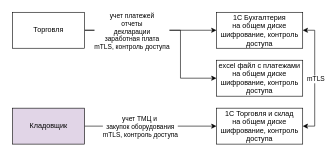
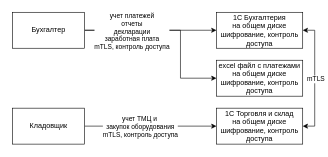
  <mxCell id="0" />
  <mxCell id="1" parent="0" />
  <mxCell id="2" style="edgeStyle=orthogonalEdgeStyle;rounded=0;orthogonalLoop=1;jettySize=auto;html=1;entryX=0;entryY=0.5;entryDx=0;entryDy=0;" parent="1" source="5" target="6" edge="1"><mxGeometry relative="1" as="geometry"><Array as="points"><mxPoint x="300" y="50" /><mxPoint x="300" y="130" /></Array></mxGeometry></mxCell>
  <mxCell id="3" style="edgeStyle=orthogonalEdgeStyle;rounded=0;orthogonalLoop=1;jettySize=auto;html=1;" parent="1" source="5" target="9" edge="1"><mxGeometry relative="1" as="geometry" /></mxCell>
  <mxCell id="4" value="&lt;div&gt;учет платежей&lt;/div&gt;отчеты&lt;div&gt;декларации&lt;/div&gt;&lt;div&gt;заработная плата&lt;/div&gt;&lt;div&gt;mTLS, контроль доступа&lt;/div&gt;" style="edgeLabel;html=1;align=center;verticalAlign=middle;resizable=0;points=[];" parent="3" vertex="1" connectable="0"><mxGeometry x="-0.821" y="-1" relative="1" as="geometry"><mxPoint x="58" as="offset" /></mxGeometry></mxCell>
- <mxCell id="5" value="Торговля" style="rounded=0;whiteSpace=wrap;html=1;" parent="1" vertex="1"><mxGeometry x="20" y="20" width="120" height="60" as="geometry" /></mxCell>
+ <mxCell id="5" value="Бухгалтер" style="rounded=0;whiteSpace=wrap;html=1;" parent="1" vertex="1"><mxGeometry x="20" y="20" width="120" height="60" as="geometry" /></mxCell>
  <mxCell id="6" value="&lt;div&gt;&lt;span style=&quot;background-color: transparent; color: light-dark(rgb(0, 0, 0), rgb(255, 255, 255));&quot;&gt;excel файл с платежами&lt;/span&gt;&lt;/div&gt;&lt;div&gt;&lt;span style=&quot;background-color: transparent; color: light-dark(rgb(0, 0, 0), rgb(255, 255, 255));&quot;&gt;на общем диске&lt;/span&gt;&lt;/div&gt;&lt;div&gt;&lt;span style=&quot;background-color: transparent; color: light-dark(rgb(0, 0, 0), rgb(255, 255, 255));&quot;&gt;шифрование, контроль доступа&lt;/span&gt;&lt;/div&gt;" style="rounded=0;whiteSpace=wrap;html=1;" parent="1" vertex="1"><mxGeometry x="360" y="100" width="144" height="60" as="geometry" /></mxCell>
  <mxCell id="7" style="edgeStyle=orthogonalEdgeStyle;rounded=0;orthogonalLoop=1;jettySize=auto;html=1;entryX=1;entryY=0.5;entryDx=0;entryDy=0;endArrow=classic;endFill=1;startArrow=classic;startFill=1;" parent="1" source="9" target="13" edge="1"><mxGeometry relative="1" as="geometry"><Array as="points"><mxPoint x="524" y="50" /><mxPoint x="524" y="210" /></Array></mxGeometry></mxCell>
  <mxCell id="8" value="mTLS" style="edgeLabel;html=1;align=center;verticalAlign=middle;resizable=0;points=[];" vertex="1" connectable="0" parent="7"><mxGeometry x="0.009" y="1" relative="1" as="geometry"><mxPoint as="offset" /></mxGeometry></mxCell>
  <mxCell id="9" value="&lt;div&gt;&lt;span style=&quot;background-color: transparent; color: light-dark(rgb(0, 0, 0), rgb(255, 255, 255));&quot;&gt;1С Бухгалтерия&lt;/span&gt;&lt;/div&gt;&lt;div&gt;&lt;span style=&quot;background-color: transparent; color: light-dark(rgb(0, 0, 0), rgb(255, 255, 255));&quot;&gt;на общем диске&lt;/span&gt;&lt;/div&gt;&lt;div&gt;&lt;span style=&quot;background-color: transparent; color: light-dark(rgb(0, 0, 0), rgb(255, 255, 255));&quot;&gt;шифрование, контроль доступа&lt;/span&gt;&lt;/div&gt;" style="rounded=0;whiteSpace=wrap;html=1;" parent="1" vertex="1"><mxGeometry x="360" y="20" width="144" height="60" as="geometry" /></mxCell>
  <mxCell id="10" style="edgeStyle=orthogonalEdgeStyle;rounded=0;orthogonalLoop=1;jettySize=auto;html=1;entryX=0;entryY=0.5;entryDx=0;entryDy=0;" parent="1" source="12" target="13" edge="1"><mxGeometry relative="1" as="geometry" /></mxCell>
  <mxCell id="11" value="учет ТМЦ и&amp;nbsp;&lt;div&gt;закупок оборудования&lt;/div&gt;&lt;div&gt;mTLS, контроль доступа&lt;/div&gt;" style="edgeLabel;html=1;align=center;verticalAlign=middle;resizable=0;points=[];" parent="10" vertex="1" connectable="0"><mxGeometry x="-0.165" relative="1" as="geometry"><mxPoint as="offset" /></mxGeometry></mxCell>
- <mxCell id="12" value="Кладовщик" style="rounded=0;whiteSpace=wrap;html=1;fillColor=#e1d5e7;" parent="1" vertex="1"><mxGeometry x="20" y="180" width="120" height="60" as="geometry" /></mxCell>
+ <mxCell id="12" value="Кладовщик" style="rounded=0;whiteSpace=wrap;html=1;" parent="1" vertex="1"><mxGeometry x="20" y="180" width="120" height="60" as="geometry" /></mxCell>
  <mxCell id="13" value="&lt;div&gt;&lt;span style=&quot;background-color: transparent; color: light-dark(rgb(0, 0, 0), rgb(255, 255, 255));&quot;&gt;1С Торговля и склад&lt;/span&gt;&lt;/div&gt;&lt;div&gt;&lt;span style=&quot;background-color: transparent; color: light-dark(rgb(0, 0, 0), rgb(255, 255, 255));&quot;&gt;на общем диске&lt;/span&gt;&lt;/div&gt;&lt;div&gt;&lt;span style=&quot;background-color: transparent; color: light-dark(rgb(0, 0, 0), rgb(255, 255, 255));&quot;&gt;шифрование, контроль доступа&lt;/span&gt;&lt;/div&gt;" style="rounded=0;whiteSpace=wrap;html=1;" parent="1" vertex="1"><mxGeometry x="360" y="180" width="144" height="60" as="geometry" /></mxCell>
